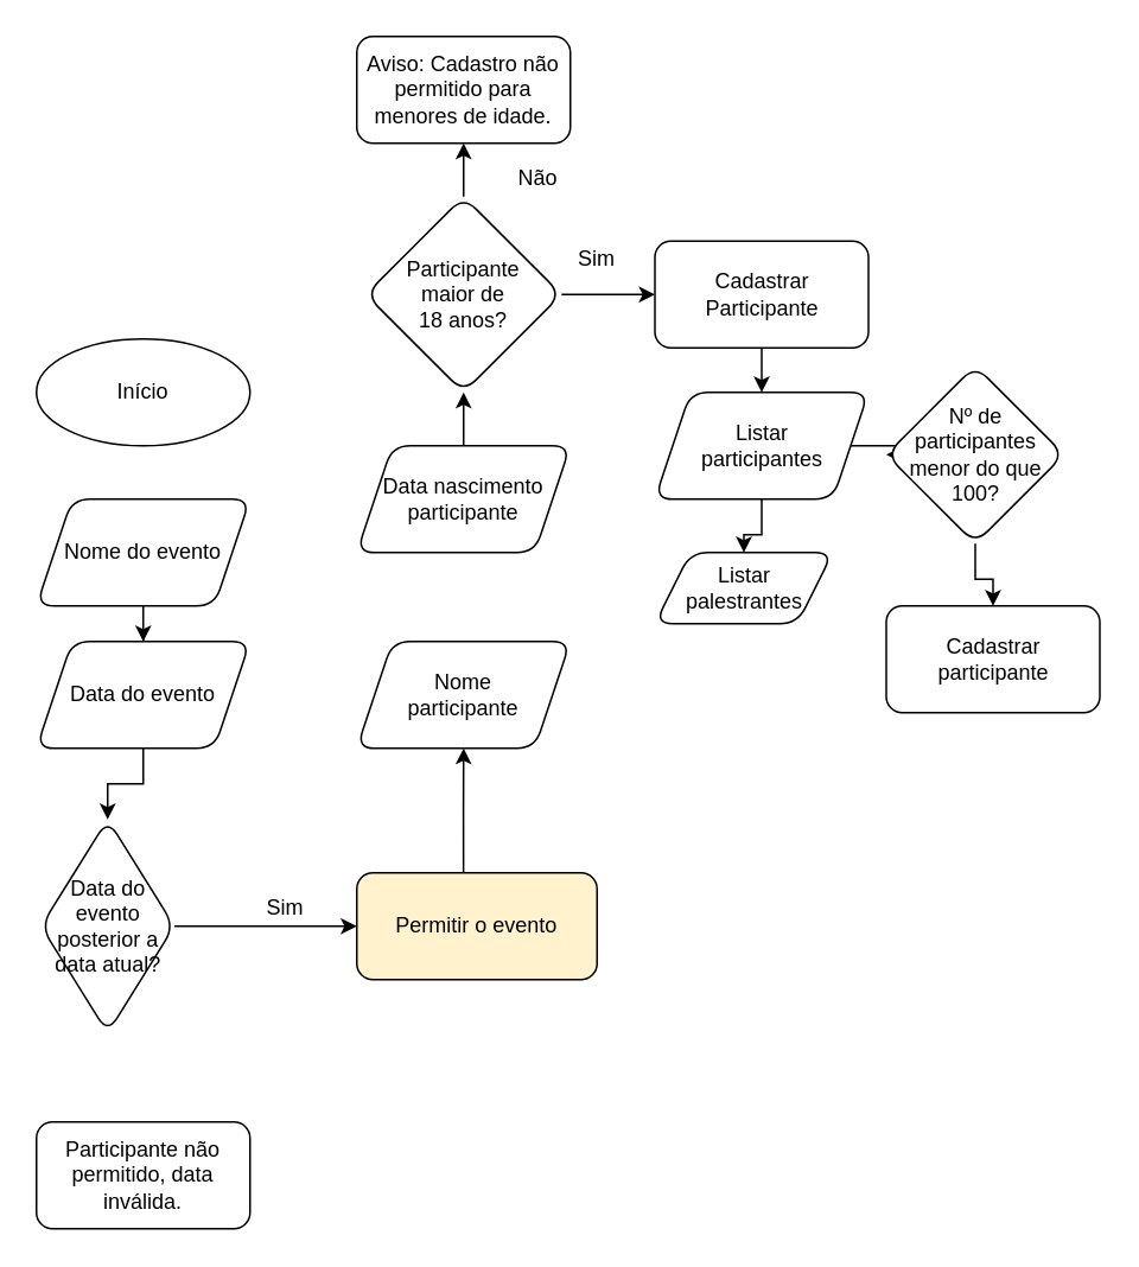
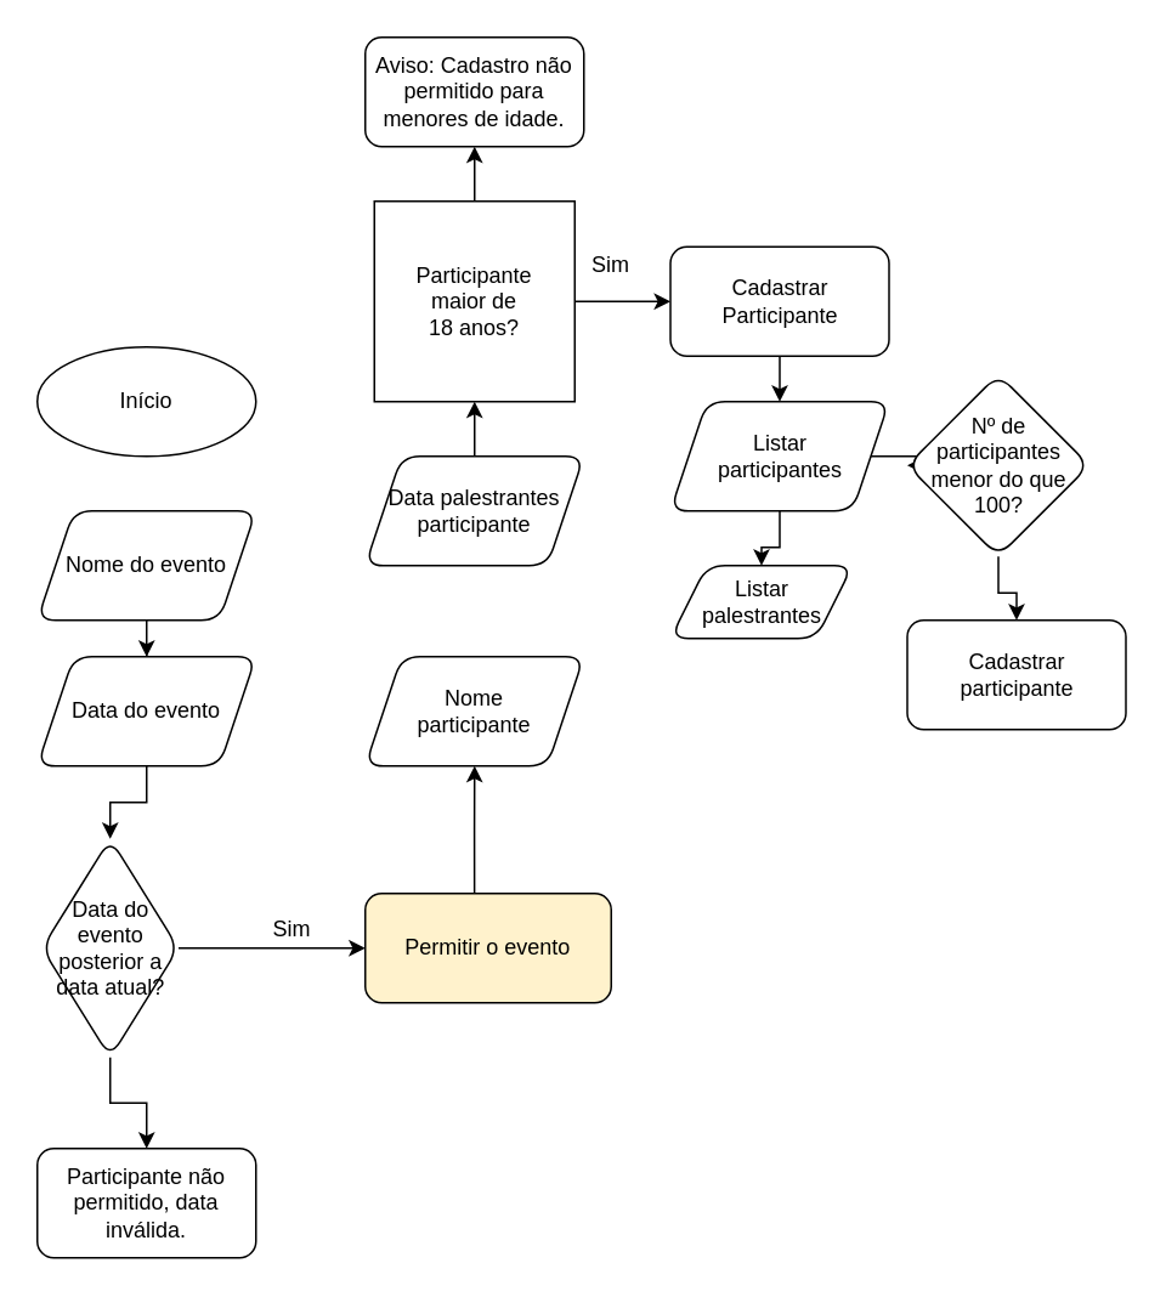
  <mxCell id="0" />
  <mxCell id="1" parent="0" />
  <mxCell id="2" value="&lt;span&gt;Início&lt;/span&gt;" style="ellipse;whiteSpace=wrap;html=1;rounded=1;shadow=0;strokeWidth=1;glass=0;" vertex="1" parent="1"><mxGeometry x="20" y="190" width="120" height="60" as="geometry" /></mxCell>
  <mxCell id="3" value="" style="edgeStyle=orthogonalEdgeStyle;rounded=0;orthogonalLoop=1;jettySize=auto;html=1;" edge="1" parent="1" source="4" target="6"><mxGeometry relative="1" as="geometry" /></mxCell>
  <mxCell id="4" value="Nome do evento" style="shape=parallelogram;perimeter=parallelogramPerimeter;whiteSpace=wrap;html=1;fixedSize=1;rounded=1;shadow=0;strokeWidth=1;glass=0;" vertex="1" parent="1"><mxGeometry x="20" y="280" width="120" height="60" as="geometry" /></mxCell>
  <mxCell id="5" value="" style="edgeStyle=orthogonalEdgeStyle;rounded=0;orthogonalLoop=1;jettySize=auto;html=1;" edge="1" parent="1" source="6" target="9"><mxGeometry relative="1" as="geometry" /></mxCell>
  <mxCell id="6" value="Data do evento" style="shape=parallelogram;perimeter=parallelogramPerimeter;whiteSpace=wrap;html=1;fixedSize=1;rounded=1;shadow=0;strokeWidth=1;glass=0;" vertex="1" parent="1"><mxGeometry x="20" y="360" width="120" height="60" as="geometry" /></mxCell>
  <mxCell id="7" value="" style="edgeStyle=orthogonalEdgeStyle;rounded=0;orthogonalLoop=1;jettySize=auto;html=1;" edge="1" parent="1" source="9" target="11"><mxGeometry relative="1" as="geometry" /></mxCell>
+ <mxCell id="8" value="" style="edgeStyle=orthogonalEdgeStyle;rounded=0;orthogonalLoop=1;jettySize=auto;html=1;" edge="1" parent="1" source="9" target="13"><mxGeometry relative="1" as="geometry" /></mxCell>
  <mxCell id="9" value="Data do evento posterior a data atual?" style="rhombus;whiteSpace=wrap;html=1;rounded=1;shadow=0;strokeWidth=1;glass=0;" vertex="1" parent="1"><mxGeometry x="22.5" y="460" width="75" height="120" as="geometry" /></mxCell>
  <mxCell id="10" value="" style="edgeStyle=orthogonalEdgeStyle;rounded=0;orthogonalLoop=1;jettySize=auto;html=1;exitX=0.444;exitY=0;exitDx=0;exitDy=0;exitPerimeter=0;" edge="1" parent="1" source="11" target="15"><mxGeometry relative="1" as="geometry" /></mxCell>
  <mxCell id="11" value="Permitir o evento" style="whiteSpace=wrap;html=1;rounded=1;shadow=0;strokeWidth=1;glass=0;fillColor=#fff2cc;" vertex="1" parent="1"><mxGeometry x="200" y="490" width="135" height="60" as="geometry" /></mxCell>
  <mxCell id="12" value="Sim" style="text;html=1;strokeColor=none;fillColor=none;align=center;verticalAlign=middle;whiteSpace=wrap;rounded=0;" vertex="1" parent="1"><mxGeometry x="140" y="500" width="40" height="20" as="geometry" /></mxCell>
  <mxCell id="13" value="Participante não permitido, data inválida." style="whiteSpace=wrap;html=1;rounded=1;shadow=0;strokeWidth=1;glass=0;" vertex="1" parent="1"><mxGeometry x="20" y="630" width="120" height="60" as="geometry" /></mxCell>
- <mxCell id="14" value="Não" style="text;html=1;strokeColor=none;fillColor=none;align=center;verticalAlign=middle;whiteSpace=wrap;rounded=0;" vertex="1" parent="1"><mxGeometry x="281.5" y="90" width="40" height="20" as="geometry" /></mxCell>
  <mxCell id="15" value="Nome&lt;br&gt;participante" style="shape=parallelogram;perimeter=parallelogramPerimeter;whiteSpace=wrap;html=1;fixedSize=1;rounded=1;shadow=0;strokeWidth=1;glass=0;" vertex="1" parent="1"><mxGeometry x="200" y="360" width="120" height="60" as="geometry" /></mxCell>
  <mxCell id="16" value="" style="edgeStyle=orthogonalEdgeStyle;rounded=0;orthogonalLoop=1;jettySize=auto;html=1;" edge="1" parent="1" source="18" target="20"><mxGeometry relative="1" as="geometry" /></mxCell>
  <mxCell id="17" value="" style="edgeStyle=orthogonalEdgeStyle;rounded=0;orthogonalLoop=1;jettySize=auto;html=1;" edge="1" parent="1" source="18" target="21"><mxGeometry relative="1" as="geometry" /></mxCell>
- <mxCell id="18" value="Participante&lt;br&gt;maior de&lt;br&gt;18 anos?" style="rhombus;whiteSpace=wrap;html=1;rounded=1;shadow=0;strokeWidth=1;glass=0;" vertex="1" parent="1"><mxGeometry x="205" y="110" width="110" height="110" as="geometry" /></mxCell>
+ <mxCell id="18" value="Participante&lt;br&gt;maior de&lt;br&gt;18 anos?" style="whiteSpace=wrap;html=1;shadow=0;strokeWidth=1;glass=0;rounded=0;" vertex="1" parent="1"><mxGeometry x="205" y="110" width="110" height="110" as="geometry" /></mxCell>
  <mxCell id="19" value="" style="edgeStyle=orthogonalEdgeStyle;rounded=0;orthogonalLoop=1;jettySize=auto;html=1;" edge="1" parent="1" source="20" target="25"><mxGeometry relative="1" as="geometry" /></mxCell>
  <mxCell id="20" value="Cadastrar Participante" style="whiteSpace=wrap;html=1;rounded=1;shadow=0;strokeWidth=1;glass=0;" vertex="1" parent="1"><mxGeometry x="367.5" y="135" width="120" height="60" as="geometry" /></mxCell>
  <mxCell id="21" value="Aviso: Cadastro não permitido para menores de idade." style="whiteSpace=wrap;html=1;rounded=1;shadow=0;strokeWidth=1;glass=0;" vertex="1" parent="1"><mxGeometry x="200" y="20" width="120" height="60" as="geometry" /></mxCell>
  <mxCell id="22" value="Sim" style="text;html=1;strokeColor=none;fillColor=none;align=center;verticalAlign=middle;whiteSpace=wrap;rounded=0;" vertex="1" parent="1"><mxGeometry x="315" y="135" width="40" height="20" as="geometry" /></mxCell>
  <mxCell id="23" value="" style="edgeStyle=orthogonalEdgeStyle;rounded=0;orthogonalLoop=1;jettySize=auto;html=1;" edge="1" parent="1" source="25" target="26"><mxGeometry relative="1" as="geometry" /></mxCell>
  <mxCell id="24" value="" style="edgeStyle=orthogonalEdgeStyle;rounded=0;orthogonalLoop=1;jettySize=auto;html=1;" edge="1" parent="1" source="25" target="28"><mxGeometry relative="1" as="geometry" /></mxCell>
  <mxCell id="25" value="Listar&lt;br&gt;participantes" style="shape=parallelogram;perimeter=parallelogramPerimeter;whiteSpace=wrap;html=1;fixedSize=1;rounded=1;shadow=0;strokeWidth=1;glass=0;" vertex="1" parent="1"><mxGeometry x="367.5" y="220" width="120" height="60" as="geometry" /></mxCell>
  <mxCell id="26" value="Listar&lt;br&gt;palestrantes" style="shape=parallelogram;perimeter=parallelogramPerimeter;whiteSpace=wrap;html=1;fixedSize=1;rounded=1;shadow=0;strokeWidth=1;glass=0;" vertex="1" parent="1"><mxGeometry x="367.5" y="310" width="100" height="40" as="geometry" /></mxCell>
  <mxCell id="27" value="" style="edgeStyle=orthogonalEdgeStyle;rounded=0;orthogonalLoop=1;jettySize=auto;html=1;" edge="1" parent="1" source="28" target="29"><mxGeometry relative="1" as="geometry" /></mxCell>
  <mxCell id="28" value="Nº de participantes menor do que 100?" style="rhombus;whiteSpace=wrap;html=1;rounded=1;shadow=0;strokeWidth=1;glass=0;" vertex="1" parent="1"><mxGeometry x="497.5" y="205" width="100" height="100" as="geometry" /></mxCell>
  <mxCell id="29" value="Cadastrar participante" style="whiteSpace=wrap;html=1;rounded=1;shadow=0;strokeWidth=1;glass=0;" vertex="1" parent="1"><mxGeometry x="497.5" y="340" width="120" height="60" as="geometry" /></mxCell>
  <mxCell id="30" value="" style="edgeStyle=orthogonalEdgeStyle;rounded=0;orthogonalLoop=1;jettySize=auto;html=1;" edge="1" parent="1" source="31" target="18"><mxGeometry relative="1" as="geometry" /></mxCell>
- <mxCell id="31" value="Data nascimento&lt;br&gt;participante" style="shape=parallelogram;perimeter=parallelogramPerimeter;whiteSpace=wrap;html=1;fixedSize=1;rounded=1;shadow=0;strokeWidth=1;glass=0;" vertex="1" parent="1"><mxGeometry x="200" y="250" width="120" height="60" as="geometry" /></mxCell>
+ <mxCell id="31" value="Data palestrantes&lt;br&gt;participante" style="shape=parallelogram;perimeter=parallelogramPerimeter;whiteSpace=wrap;html=1;fixedSize=1;rounded=1;shadow=0;strokeWidth=1;glass=0;" vertex="1" parent="1"><mxGeometry x="200" y="250" width="120" height="60" as="geometry" /></mxCell>
